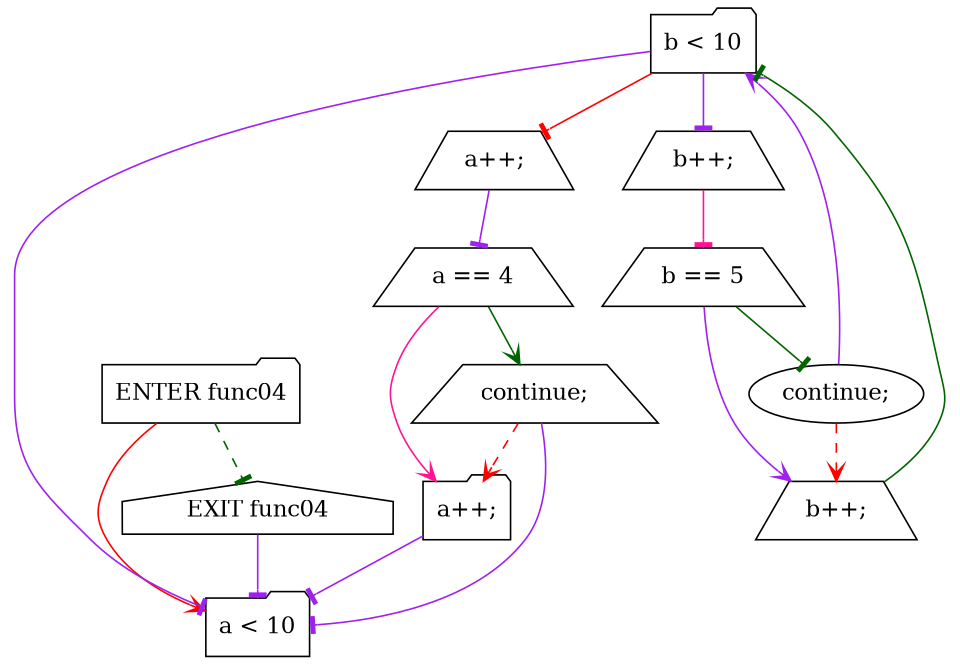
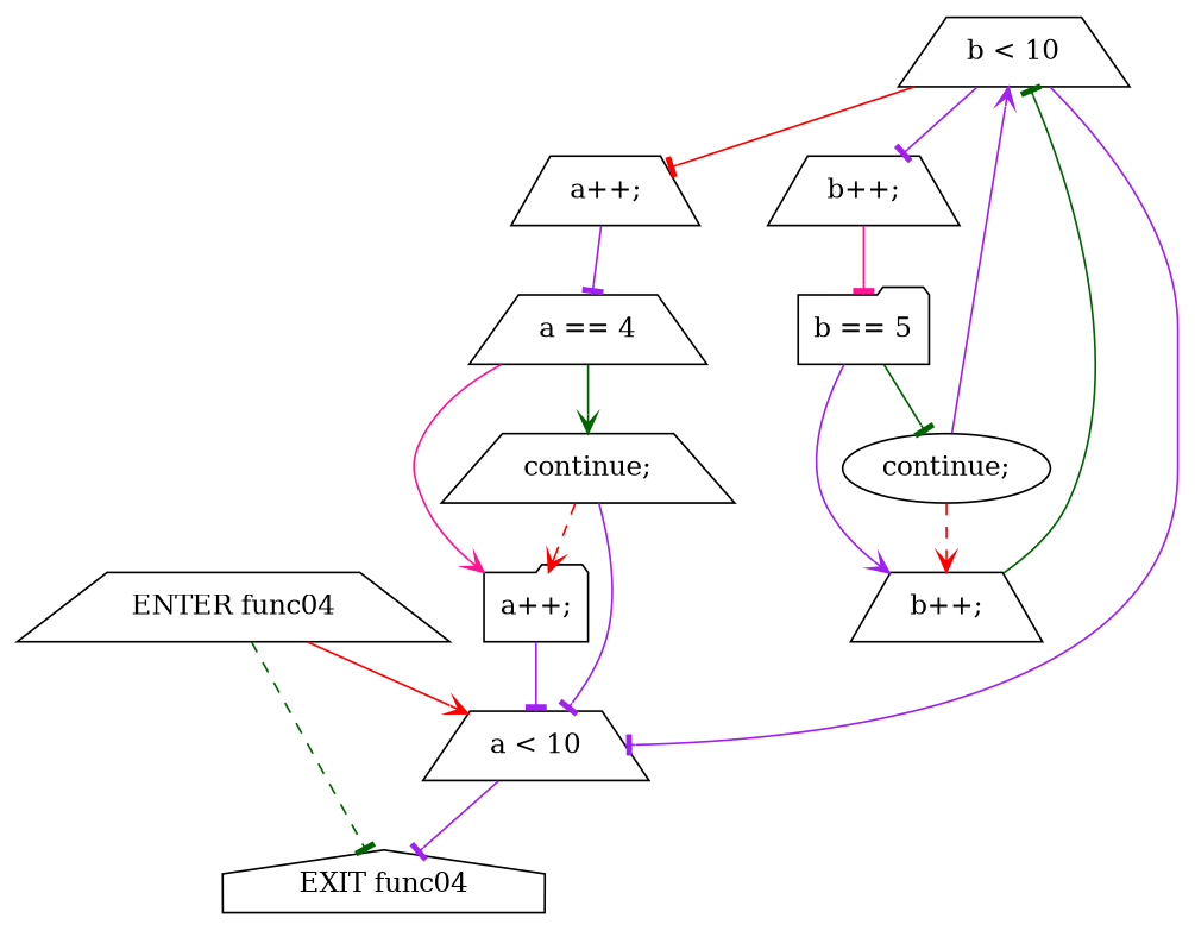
  digraph {
    node [shape=trapezium]
    edge [arrowhead=tee color=purple]
-   n1 [label="ENTER func04" shape=folder]
+   n1 [label="ENTER func04"]
    n2 [label="EXIT func04" shape=house]
-   n3 [label="a < 10" shape=folder]
-   n4 [label="b < 10" shape=folder]
+   n3 [label="a < 10"]
+   n4 [label="b < 10"]
    n5 [label="b++;"]
    n6 [label="a++;"]
-   n7 [label="b == 5"]
+   n7 [label="b == 5" shape=folder]
    n8 [label="a == 4"]
    n9 [label="continue;" shape=ellipse]
    n10 [label="b++;"]
    n11 [label="continue;"]
    n12 [label="a++;" shape=folder]
    n1 -> n2 [color=darkgreen style=dashed]
    n1 -> n3 [arrowhead=vee color=red]
-   n2 -> n3
+   n3 -> n2
    n4 -> n3
    n4 -> n5
    n4 -> n6 [color=red]
    n5 -> n7 [color=deeppink]
    n6 -> n8
    n7 -> n9 [color=darkgreen]
    n7 -> n10 [arrowhead=vee]
    n8 -> n11 [arrowhead=vee color=darkgreen]
    n8 -> n12 [arrowhead=vee color=deeppink]
    n9 -> n4 [arrowhead=vee]
    n9 -> n10 [arrowhead=vee color=red style=dashed]
    n10 -> n4 [color=darkgreen]
    n11 -> n3
    n11 -> n12 [arrowhead=vee color=red style=dashed]
    n12 -> n3
  }
